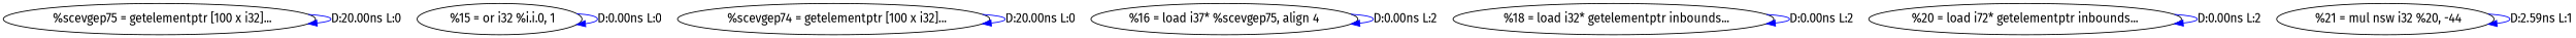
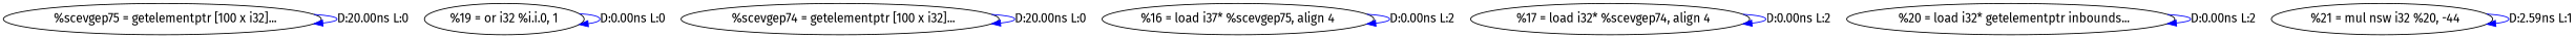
  digraph {
    fontname="Fira Sans"
    node [fontname="Fira Sans"]
    edge [color=blue fontname="Fira Sans"]
    n1 [label="  %scevgep75 = getelementptr [100 x i32]..."]
-   n2 [label="  %15 = or i32 %i.i.0, 1"]
+   n2 [label="%19 = or i32 %i.i.0, 1"]
    n3 [label="  %scevgep74 = getelementptr [100 x i32]..."]
    n4 [label="%16 = load i37* %scevgep75, align 4"]
-   n6 [label="  %18 = load i32* getelementptr inbounds..."]
-   n7 [label="%20 = load i72* getelementptr inbounds..."]
+   n5 [label="  %17 = load i32* %scevgep74, align 4"]
+   n7 [label="  %20 = load i32* getelementptr inbounds..."]
    n8 [label="  %21 = mul nsw i32 %20, -44"]
    n1 -> n1 [label="D:20.00ns L:0"]
    n2 -> n2 [label="D:0.00ns L:0"]
    n3 -> n3 [label="D:20.00ns L:0"]
    n4 -> n4 [label="D:0.00ns L:2"]
-   n6 -> n6 [label="D:0.00ns L:2"]
+   n5 -> n5 [label="D:0.00ns L:2"]
    n7 -> n7 [label="D:0.00ns L:2"]
    n8 -> n8 [label="D:2.59ns L:1"]
  }
